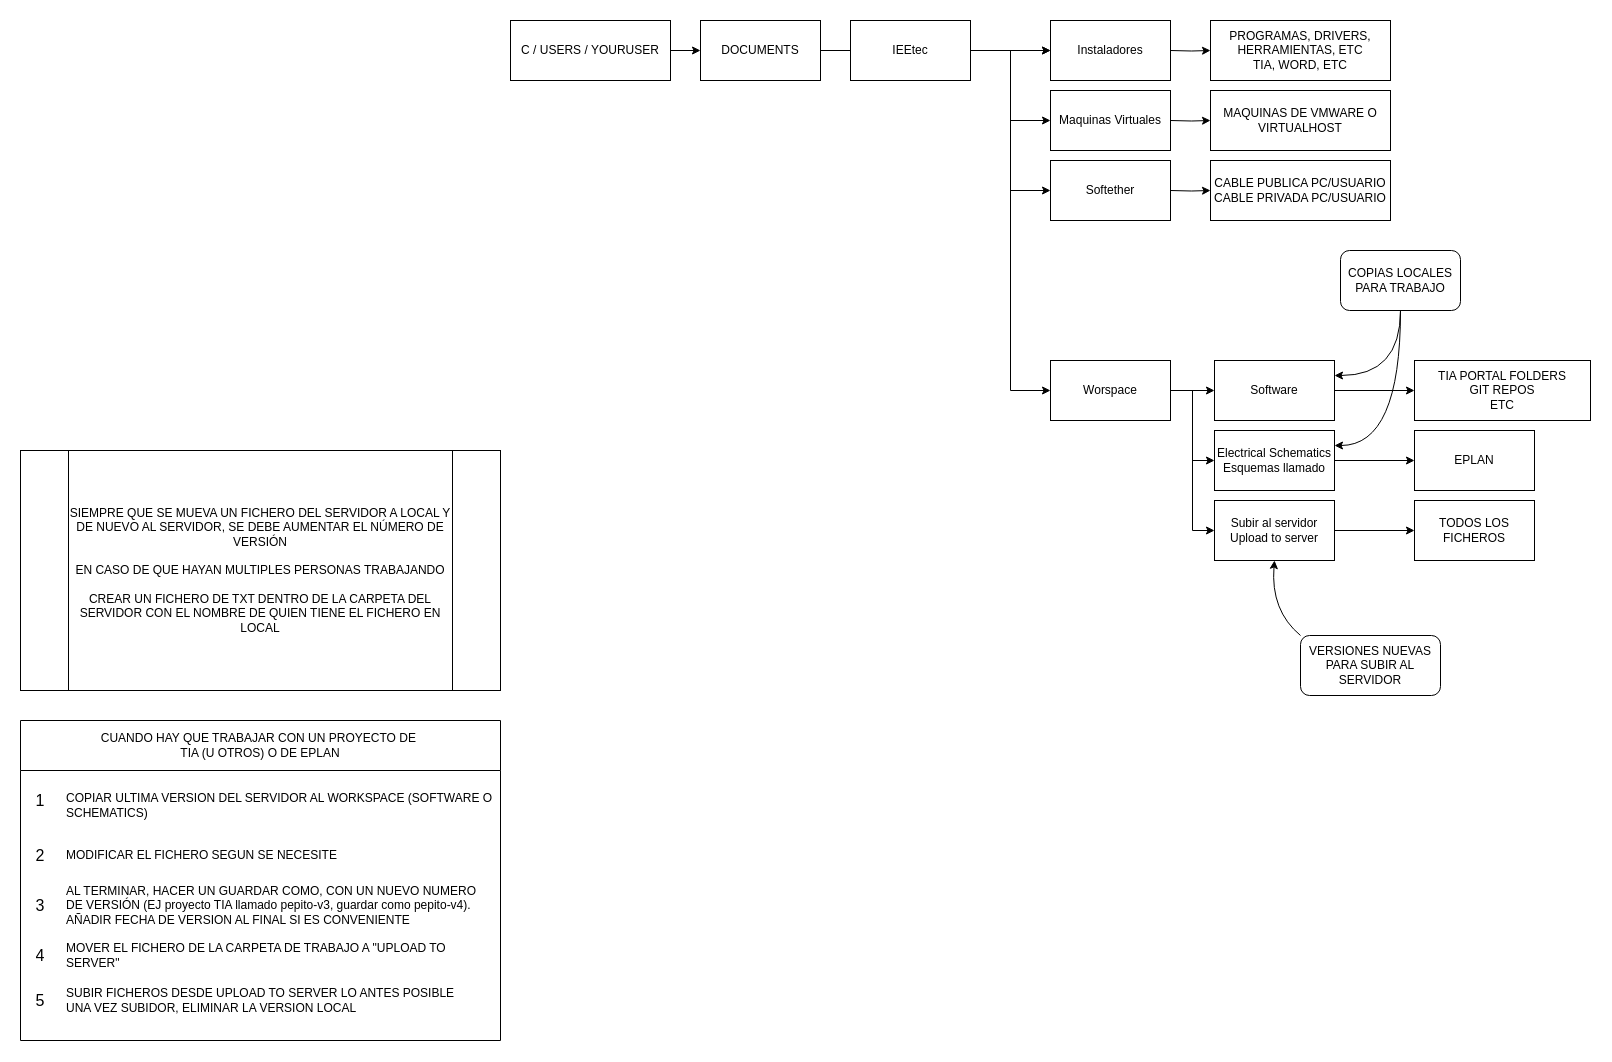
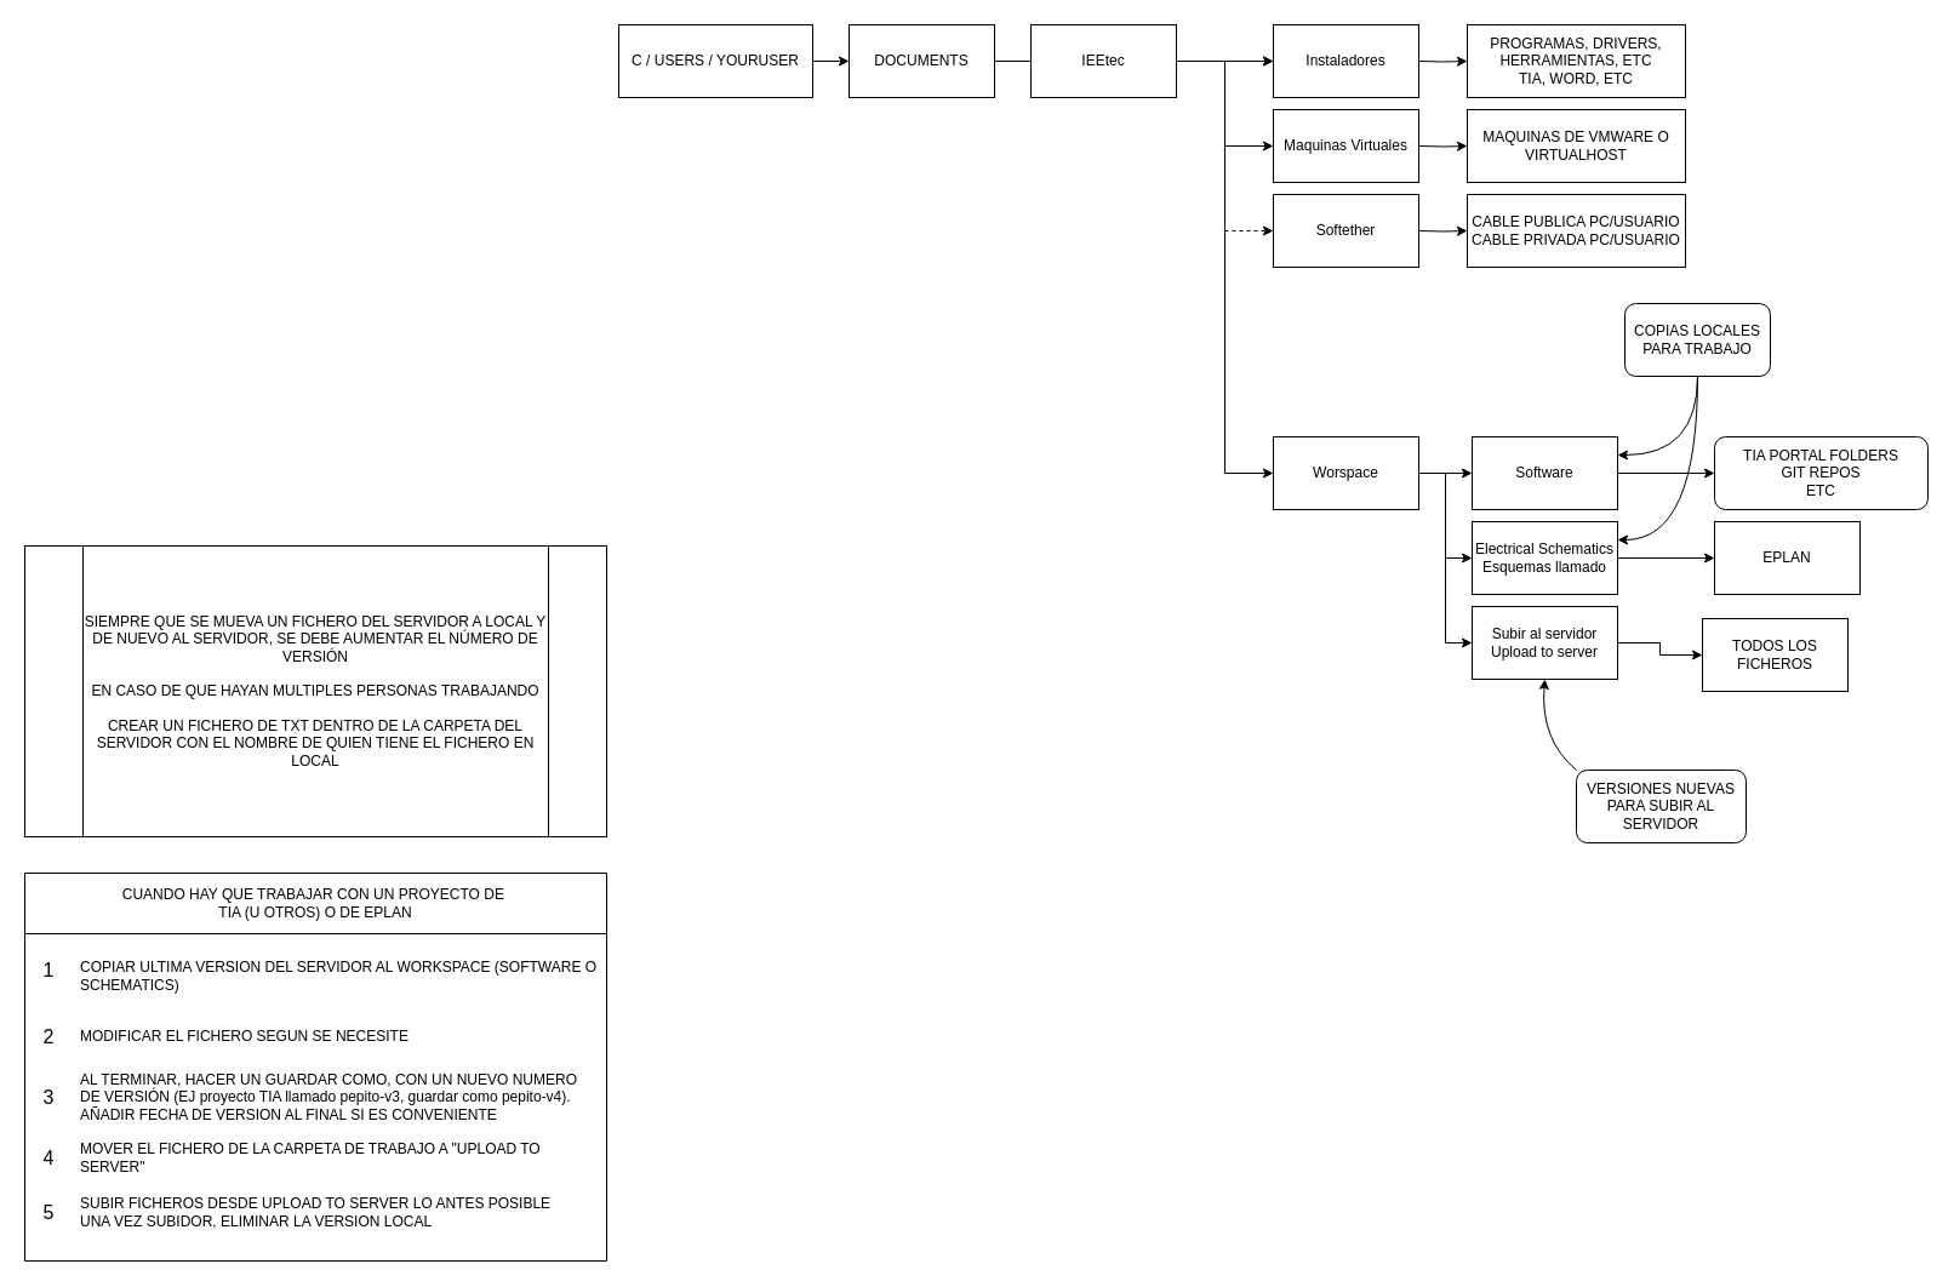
  <mxCell id="0" />
  <mxCell id="1" parent="0" />
  <mxCell id="2" value="" style="edgeStyle=orthogonalEdgeStyle;rounded=0;orthogonalLoop=1;jettySize=auto;html=1;endArrow=none;" edge="1" parent="1" source="4" target="7"><mxGeometry relative="1" as="geometry" /></mxCell>
  <mxCell id="3" value="" style="edgeStyle=orthogonalEdgeStyle;rounded=0;orthogonalLoop=1;jettySize=auto;html=1;entryX=0;entryY=0.5;entryDx=0;entryDy=0;exitX=1;exitY=0.5;exitDx=0;exitDy=0;" edge="1" parent="1" source="8" target="4"><mxGeometry relative="1" as="geometry"><mxPoint x="710" y="140" as="sourcePoint" /></mxGeometry></mxCell>
  <mxCell id="4" value="DOCUMENTS" style="rounded=0;whiteSpace=wrap;html=1;" vertex="1" parent="1"><mxGeometry x="700" y="20" width="120" height="60" as="geometry" /></mxCell>
  <mxCell id="5" value="" style="edgeStyle=orthogonalEdgeStyle;rounded=0;orthogonalLoop=1;jettySize=auto;html=1;" edge="1" parent="1" source="7" target="9"><mxGeometry relative="1" as="geometry" /></mxCell>
  <mxCell id="6" value="" style="edgeStyle=orthogonalEdgeStyle;rounded=0;orthogonalLoop=1;jettySize=auto;html=1;" edge="1" parent="1" source="7" target="9"><mxGeometry relative="1" as="geometry" /></mxCell>
  <mxCell id="7" value="IEEtec" style="rounded=0;whiteSpace=wrap;html=1;" vertex="1" parent="1"><mxGeometry x="850" y="20" width="120" height="60" as="geometry" /></mxCell>
  <mxCell id="8" value="C / USERS / YOURUSER" style="rounded=0;whiteSpace=wrap;html=1;" vertex="1" parent="1"><mxGeometry x="510" y="20" width="160" height="60" as="geometry" /></mxCell>
  <mxCell id="9" value="Instaladores" style="rounded=0;whiteSpace=wrap;html=1;" vertex="1" parent="1"><mxGeometry x="1050" y="20" width="120" height="60" as="geometry" /></mxCell>
  <mxCell id="10" value="" style="edgeStyle=orthogonalEdgeStyle;rounded=0;orthogonalLoop=1;jettySize=auto;html=1;exitX=1;exitY=0.5;exitDx=0;exitDy=0;entryX=0;entryY=0.5;entryDx=0;entryDy=0;" edge="1" parent="1" target="11" source="7"><mxGeometry relative="1" as="geometry"><mxPoint x="970" y="120" as="sourcePoint" /></mxGeometry></mxCell>
  <mxCell id="11" value="Maquinas Virtuales" style="rounded=0;whiteSpace=wrap;html=1;" vertex="1" parent="1"><mxGeometry x="1050" y="90" width="120" height="60" as="geometry" /></mxCell>
- <mxCell id="12" value="" style="edgeStyle=orthogonalEdgeStyle;rounded=0;orthogonalLoop=1;jettySize=auto;html=1;exitX=1;exitY=0.5;exitDx=0;exitDy=0;entryX=0;entryY=0.5;entryDx=0;entryDy=0;" edge="1" parent="1" target="13" source="7"><mxGeometry relative="1" as="geometry"><mxPoint x="970" y="190" as="sourcePoint" /></mxGeometry></mxCell>
+ <mxCell id="12" value="" style="edgeStyle=orthogonalEdgeStyle;rounded=0;orthogonalLoop=1;jettySize=auto;html=1;exitX=1;exitY=0.5;exitDx=0;exitDy=0;entryX=0;entryY=0.5;entryDx=0;entryDy=0;dashed=1;" edge="1" parent="1" target="13" source="7"><mxGeometry relative="1" as="geometry"><mxPoint x="970" y="190" as="sourcePoint" /></mxGeometry></mxCell>
  <mxCell id="13" value="Softether" style="rounded=0;whiteSpace=wrap;html=1;" vertex="1" parent="1"><mxGeometry x="1050" y="160" width="120" height="60" as="geometry" /></mxCell>
  <mxCell id="14" value="" style="edgeStyle=orthogonalEdgeStyle;rounded=0;orthogonalLoop=1;jettySize=auto;html=1;exitX=1;exitY=0.5;exitDx=0;exitDy=0;entryX=0;entryY=0.5;entryDx=0;entryDy=0;" edge="1" parent="1" target="16" source="7"><mxGeometry relative="1" as="geometry"><mxPoint x="970" y="260" as="sourcePoint" /></mxGeometry></mxCell>
  <mxCell id="15" value="" style="edgeStyle=orthogonalEdgeStyle;rounded=0;orthogonalLoop=1;jettySize=auto;html=1;" edge="1" parent="1" source="16" target="18"><mxGeometry relative="1" as="geometry" /></mxCell>
  <mxCell id="16" value="Worspace" style="rounded=0;whiteSpace=wrap;html=1;" vertex="1" parent="1"><mxGeometry x="1050" y="360" width="120" height="60" as="geometry" /></mxCell>
  <mxCell id="17" value="" style="edgeStyle=orthogonalEdgeStyle;rounded=0;orthogonalLoop=1;jettySize=auto;html=1;" edge="1" parent="1" source="18" target="25"><mxGeometry relative="1" as="geometry" /></mxCell>
  <mxCell id="18" value="Software" style="rounded=0;whiteSpace=wrap;html=1;" vertex="1" parent="1"><mxGeometry x="1214" y="360" width="120" height="60" as="geometry" /></mxCell>
  <mxCell id="19" value="" style="edgeStyle=orthogonalEdgeStyle;rounded=0;orthogonalLoop=1;jettySize=auto;html=1;exitX=1;exitY=0.5;exitDx=0;exitDy=0;entryX=0;entryY=0.5;entryDx=0;entryDy=0;" edge="1" parent="1" target="21" source="16"><mxGeometry relative="1" as="geometry"><mxPoint x="1130" y="240" as="sourcePoint" /></mxGeometry></mxCell>
  <mxCell id="20" value="" style="edgeStyle=orthogonalEdgeStyle;rounded=0;orthogonalLoop=1;jettySize=auto;html=1;" edge="1" parent="1" source="21" target="26"><mxGeometry relative="1" as="geometry" /></mxCell>
  <mxCell id="21" value="Electrical Schematics&lt;div&gt;Esquemas llamado&lt;/div&gt;" style="rounded=0;whiteSpace=wrap;html=1;" vertex="1" parent="1"><mxGeometry x="1214" y="430" width="120" height="60" as="geometry" /></mxCell>
  <mxCell id="22" value="" style="edgeStyle=orthogonalEdgeStyle;rounded=0;orthogonalLoop=1;jettySize=auto;html=1;exitX=1;exitY=0.5;exitDx=0;exitDy=0;entryX=0;entryY=0.5;entryDx=0;entryDy=0;" edge="1" parent="1" target="24" source="16"><mxGeometry relative="1" as="geometry"><mxPoint x="1170" y="460" as="sourcePoint" /></mxGeometry></mxCell>
  <mxCell id="23" value="" style="edgeStyle=orthogonalEdgeStyle;rounded=0;orthogonalLoop=1;jettySize=auto;html=1;" edge="1" parent="1" source="24" target="27"><mxGeometry relative="1" as="geometry" /></mxCell>
  <mxCell id="24" value="Subir al servidor&lt;div&gt;Upload to server&lt;/div&gt;" style="rounded=0;whiteSpace=wrap;html=1;" vertex="1" parent="1"><mxGeometry x="1214" y="500" width="120" height="60" as="geometry" /></mxCell>
- <mxCell id="25" value="TIA PORTAL FOLDERS&lt;div&gt;GIT REPOS&lt;/div&gt;&lt;div&gt;ETC&lt;/div&gt;" style="rounded=0;whiteSpace=wrap;html=1;" vertex="1" parent="1"><mxGeometry x="1414" y="360" width="176" height="60" as="geometry" /></mxCell>
+ <mxCell id="25" value="TIA PORTAL FOLDERS&lt;div&gt;GIT REPOS&lt;/div&gt;&lt;div&gt;ETC&lt;/div&gt;" style="whiteSpace=wrap;html=1;rounded=1;" vertex="1" parent="1"><mxGeometry x="1414" y="360" width="176" height="60" as="geometry" /></mxCell>
  <mxCell id="26" value="EPLAN" style="rounded=0;whiteSpace=wrap;html=1;" vertex="1" parent="1"><mxGeometry x="1414" y="430" width="120" height="60" as="geometry" /></mxCell>
- <mxCell id="27" value="TODOS LOS FICHEROS" style="rounded=0;whiteSpace=wrap;html=1;" vertex="1" parent="1"><mxGeometry x="1414" y="500" width="120" height="60" as="geometry" /></mxCell>
+ <mxCell id="27" value="TODOS LOS FICHEROS" style="rounded=0;whiteSpace=wrap;html=1;" vertex="1" parent="1"><mxGeometry x="1404" y="510" width="120" height="60" as="geometry" /></mxCell>
  <mxCell id="28" style="edgeStyle=orthogonalEdgeStyle;rounded=0;orthogonalLoop=1;jettySize=auto;html=1;exitX=0.5;exitY=1;exitDx=0;exitDy=0;entryX=1;entryY=0.25;entryDx=0;entryDy=0;strokeColor=default;curved=1;" edge="1" parent="1" source="29" target="18"><mxGeometry relative="1" as="geometry"><Array as="points"><mxPoint x="1400" y="375" /></Array></mxGeometry></mxCell>
  <mxCell id="29" value="COPIAS LOCALES PARA TRABAJO" style="rounded=1;whiteSpace=wrap;html=1;" vertex="1" parent="1"><mxGeometry x="1340" y="250" width="120" height="60" as="geometry" /></mxCell>
  <mxCell id="30" style="edgeStyle=orthogonalEdgeStyle;rounded=0;orthogonalLoop=1;jettySize=auto;html=1;exitX=0.5;exitY=1;exitDx=0;exitDy=0;strokeColor=default;curved=1;" edge="1" parent="1" source="29"><mxGeometry relative="1" as="geometry"><mxPoint x="1400" y="330" as="sourcePoint" /><mxPoint x="1334" y="445" as="targetPoint" /><Array as="points"><mxPoint x="1400" y="445" /></Array></mxGeometry></mxCell>
  <mxCell id="31" value="VERSIONES NUEVAS PARA SUBIR AL SERVIDOR" style="rounded=1;whiteSpace=wrap;html=1;" vertex="1" parent="1"><mxGeometry x="1300" y="635" width="140" height="60" as="geometry" /></mxCell>
  <mxCell id="32" value="" style="curved=1;endArrow=classic;html=1;rounded=0;exitX=0;exitY=0;exitDx=0;exitDy=0;entryX=0.5;entryY=1;entryDx=0;entryDy=0;" edge="1" parent="1" source="31" target="24"><mxGeometry width="50" height="50" relative="1" as="geometry"><mxPoint x="1100" y="510" as="sourcePoint" /><mxPoint x="1150" y="460" as="targetPoint" /><Array as="points"><mxPoint x="1270" y="610" /></Array></mxGeometry></mxCell>
  <mxCell id="33" value="" style="edgeStyle=orthogonalEdgeStyle;rounded=0;orthogonalLoop=1;jettySize=auto;html=1;" edge="1" parent="1" target="34"><mxGeometry relative="1" as="geometry"><mxPoint x="1170" y="190" as="sourcePoint" /></mxGeometry></mxCell>
  <mxCell id="34" value="CABLE PUBLICA PC/USUARIO&lt;div&gt;CABLE PRIVADA PC/USUARIO&lt;/div&gt;" style="rounded=0;whiteSpace=wrap;html=1;" vertex="1" parent="1"><mxGeometry x="1210" y="160" width="180" height="60" as="geometry" /></mxCell>
  <mxCell id="35" value="&lt;span style=&quot;font-weight: 400;&quot;&gt;CUANDO HAY QUE TRABAJAR CON UN PROYECTO DE&amp;nbsp;&lt;/span&gt;&lt;div&gt;&lt;span style=&quot;font-weight: 400;&quot;&gt;TIA (U OTROS) O DE EPLAN&lt;/span&gt;&lt;/div&gt;" style="swimlane;whiteSpace=wrap;html=1;startSize=50;" vertex="1" parent="1"><mxGeometry x="20" y="720" width="480" height="320" as="geometry" /></mxCell>
  <mxCell id="36" value="1" style="shape=partialRectangle;html=1;whiteSpace=wrap;connectable=0;fillColor=none;top=0;left=0;bottom=0;right=0;overflow=hidden;pointerEvents=1;strokeColor=inherit;fontSize=16;" vertex="1" parent="35"><mxGeometry y="60" width="40" height="40" as="geometry"><mxRectangle width="40" height="30" as="alternateBounds" /></mxGeometry></mxCell>
  <mxCell id="37" value="2" style="shape=partialRectangle;html=1;whiteSpace=wrap;connectable=0;fillColor=none;top=0;left=0;bottom=0;right=0;overflow=hidden;strokeColor=inherit;fontSize=16;" vertex="1" parent="35"><mxGeometry y="115" width="40" height="40" as="geometry"><mxRectangle width="40" height="30" as="alternateBounds" /></mxGeometry></mxCell>
  <mxCell id="38" value="COPIAR ULTIMA VERSION DEL SERVIDOR AL WORKSPACE (SOFTWARE O SCHEMATICS)" style="text;strokeColor=none;fillColor=none;align=left;verticalAlign=middle;spacingLeft=4;spacingRight=4;overflow=hidden;points=[[0,0.5],[1,0.5]];portConstraint=eastwest;rotatable=0;whiteSpace=wrap;html=1;" vertex="1" parent="35"><mxGeometry x="40" y="60" width="440" height="50" as="geometry" /></mxCell>
  <mxCell id="39" value="MODIFICAR EL FICHERO SEGUN SE NECESITE" style="text;strokeColor=none;fillColor=none;align=left;verticalAlign=middle;spacingLeft=4;spacingRight=4;overflow=hidden;points=[[0,0.5],[1,0.5]];portConstraint=eastwest;rotatable=0;whiteSpace=wrap;html=1;" vertex="1" parent="35"><mxGeometry x="40" y="110" width="440" height="50" as="geometry" /></mxCell>
  <mxCell id="40" value="3" style="shape=partialRectangle;html=1;whiteSpace=wrap;connectable=0;fillColor=none;top=0;left=0;bottom=0;right=0;overflow=hidden;strokeColor=inherit;fontSize=16;" vertex="1" parent="35"><mxGeometry y="165" width="40" height="40" as="geometry"><mxRectangle width="40" height="30" as="alternateBounds" /></mxGeometry></mxCell>
  <mxCell id="41" value="AL TERMINAR, HACER UN GUARDAR COMO, CON UN NUEVO NUMERO DE VERSIÓN (EJ proyecto TIA llamado pepito-v3, guardar como pepito-v4).&lt;div&gt;AÑADIR FECHA DE VERSION AL FINAL SI ES CONVENIENTE&lt;/div&gt;" style="text;strokeColor=none;fillColor=none;align=left;verticalAlign=middle;spacingLeft=4;spacingRight=4;overflow=hidden;points=[[0,0.5],[1,0.5]];portConstraint=eastwest;rotatable=0;whiteSpace=wrap;html=1;" vertex="1" parent="35"><mxGeometry x="40" y="160" width="440" height="50" as="geometry" /></mxCell>
  <mxCell id="42" value="MOVER EL FICHERO DE LA CARPETA DE TRABAJO A &quot;UPLOAD TO SERVER&quot;" style="text;strokeColor=none;fillColor=none;align=left;verticalAlign=middle;spacingLeft=4;spacingRight=4;overflow=hidden;points=[[0,0.5],[1,0.5]];portConstraint=eastwest;rotatable=0;whiteSpace=wrap;html=1;" vertex="1" parent="35"><mxGeometry x="40" y="210" width="440" height="50" as="geometry" /></mxCell>
  <mxCell id="43" value="4" style="shape=partialRectangle;html=1;whiteSpace=wrap;connectable=0;fillColor=none;top=0;left=0;bottom=0;right=0;overflow=hidden;strokeColor=inherit;fontSize=16;" vertex="1" parent="35"><mxGeometry y="215" width="40" height="40" as="geometry"><mxRectangle width="40" height="30" as="alternateBounds" /></mxGeometry></mxCell>
  <mxCell id="44" value="SUBIR FICHEROS DESDE UPLOAD TO SERVER LO ANTES POSIBLE&lt;div&gt;UNA VEZ SUBIDOR, ELIMINAR LA VERSION LOCAL&lt;/div&gt;" style="text;strokeColor=none;fillColor=none;align=left;verticalAlign=middle;spacingLeft=4;spacingRight=4;overflow=hidden;points=[[0,0.5],[1,0.5]];portConstraint=eastwest;rotatable=0;whiteSpace=wrap;html=1;" vertex="1" parent="35"><mxGeometry x="40" y="260" width="440" height="40" as="geometry" /></mxCell>
  <mxCell id="45" value="5" style="shape=partialRectangle;html=1;whiteSpace=wrap;connectable=0;fillColor=none;top=0;left=0;bottom=0;right=0;overflow=hidden;strokeColor=inherit;fontSize=16;" vertex="1" parent="35"><mxGeometry y="260" width="40" height="40" as="geometry"><mxRectangle width="40" height="30" as="alternateBounds" /></mxGeometry></mxCell>
  <mxCell id="46" value="SIEMPRE QUE SE MUEVA UN FICHERO DEL SERVIDOR A LOCAL Y DE NUEVO AL SERVIDOR, SE DEBE AUMENTAR EL NÚMERO DE VERSIÓN&lt;div&gt;&lt;br&gt;&lt;/div&gt;&lt;div&gt;EN CASO DE QUE HAYAN MULTIPLES PERSONAS TRABAJANDO&lt;/div&gt;&lt;div&gt;&lt;br&gt;&lt;/div&gt;&lt;div&gt;CREAR UN FICHERO DE TXT DENTRO DE LA CARPETA DEL SERVIDOR CON EL NOMBRE DE QUIEN TIENE EL FICHERO EN LOCAL&lt;/div&gt;" style="shape=process;whiteSpace=wrap;html=1;backgroundOutline=1;" vertex="1" parent="1"><mxGeometry x="20" y="450" width="480" height="240" as="geometry" /></mxCell>
  <mxCell id="47" value="" style="edgeStyle=orthogonalEdgeStyle;rounded=0;orthogonalLoop=1;jettySize=auto;html=1;" edge="1" parent="1" target="48"><mxGeometry relative="1" as="geometry"><mxPoint x="1170" y="50" as="sourcePoint" /></mxGeometry></mxCell>
  <mxCell id="48" value="PROGRAMAS, DRIVERS, HERRAMIENTAS, ETC&lt;div&gt;TIA, WORD, ETC&lt;/div&gt;" style="rounded=0;whiteSpace=wrap;html=1;" vertex="1" parent="1"><mxGeometry x="1210" y="20" width="180" height="60" as="geometry" /></mxCell>
  <mxCell id="49" value="" style="edgeStyle=orthogonalEdgeStyle;rounded=0;orthogonalLoop=1;jettySize=auto;html=1;" edge="1" parent="1" target="50"><mxGeometry relative="1" as="geometry"><mxPoint x="1170" y="120" as="sourcePoint" /></mxGeometry></mxCell>
  <mxCell id="50" value="MAQUINAS DE VMWARE O VIRTUALHOST" style="rounded=0;whiteSpace=wrap;html=1;" vertex="1" parent="1"><mxGeometry x="1210" y="90" width="180" height="60" as="geometry" /></mxCell>
